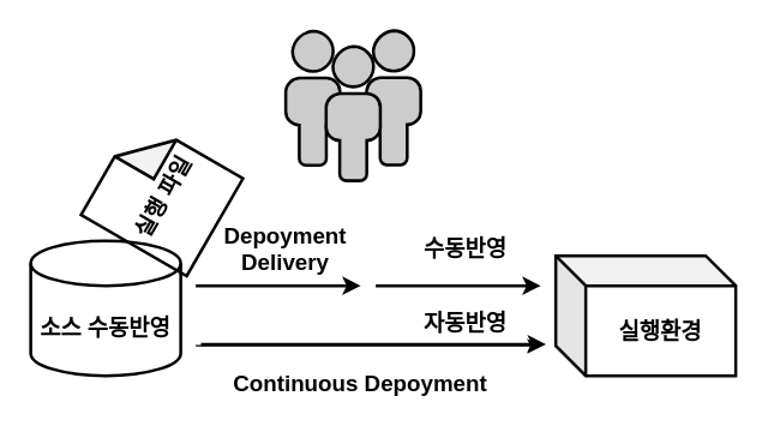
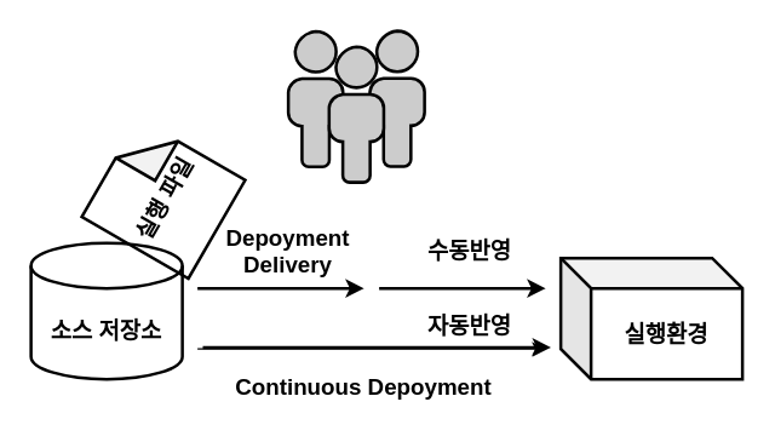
  <mxCell id="0" />
  <mxCell id="1" parent="0" />
- <mxCell id="2" value="소스 수동반영" style="shape=cylinder3;whiteSpace=wrap;html=1;boundedLbl=1;backgroundOutline=1;size=15;fillColor=none;fontStyle=1;fontSize=15;strokeWidth=2;" vertex="1" parent="1"><mxGeometry x="20" y="160" width="100" height="90" as="geometry" /></mxCell>
+ <mxCell id="2" value="소스 저장소" style="shape=cylinder3;whiteSpace=wrap;html=1;boundedLbl=1;backgroundOutline=1;size=15;fillColor=none;fontStyle=1;fontSize=15;strokeWidth=2;" vertex="1" parent="1"><mxGeometry x="20" y="160" width="100" height="90" as="geometry" /></mxCell>
  <mxCell id="3" value="실행 파일" style="shape=note;whiteSpace=wrap;html=1;backgroundOutline=1;darkOpacity=0.05;fillColor=none;rotation=-60;fontStyle=1;fontSize=15;strokeWidth=2;" vertex="1" parent="1"><mxGeometry x="70" y="90" width="75" height="81.34" as="geometry" /></mxCell>
  <mxCell id="4" value="실행환경" style="shape=cube;whiteSpace=wrap;html=1;boundedLbl=1;backgroundOutline=1;darkOpacity=0.05;darkOpacity2=0.1;fontSize=15;fillColor=none;fontStyle=1;strokeWidth=2;" vertex="1" parent="1"><mxGeometry x="370" y="170" width="120" height="80" as="geometry" /></mxCell>
  <mxCell id="5" value="" style="endArrow=classic;html=1;fontSize=15;strokeWidth=2;" edge="1" parent="1"><mxGeometry width="50" height="50" relative="1" as="geometry"><mxPoint x="130" y="190" as="sourcePoint" /><mxPoint x="240" y="190" as="targetPoint" /></mxGeometry></mxCell>
  <mxCell id="6" value="" style="endArrow=classic;html=1;fontSize=15;" edge="1" parent="1"><mxGeometry width="50" height="50" relative="1" as="geometry"><mxPoint x="130" y="230" as="sourcePoint" /><mxPoint x="360" y="230" as="targetPoint" /></mxGeometry></mxCell>
  <mxCell id="7" value="Depoyment Delivery" style="text;html=1;strokeColor=none;fillColor=none;align=center;verticalAlign=middle;whiteSpace=wrap;rounded=0;fontSize=15;fontStyle=1" vertex="1" parent="1"><mxGeometry x="150" y="150" width="80" height="30" as="geometry" /></mxCell>
  <mxCell id="8" value="Continuous Depoyment" style="text;html=1;strokeColor=none;fillColor=none;align=center;verticalAlign=middle;whiteSpace=wrap;rounded=0;fontSize=15;fontStyle=1" vertex="1" parent="1"><mxGeometry x="150" y="240" width="180" height="30" as="geometry" /></mxCell>
  <mxCell id="9" value="" style="endArrow=classic;html=1;fontSize=15;fontStyle=0;strokeWidth=2;" edge="1" parent="1"><mxGeometry width="50" height="50" relative="1" as="geometry"><mxPoint x="250" y="190" as="sourcePoint" /><mxPoint x="360" y="190" as="targetPoint" /></mxGeometry></mxCell>
  <mxCell id="10" value="수동반영" style="text;html=1;strokeColor=none;fillColor=none;align=center;verticalAlign=middle;whiteSpace=wrap;rounded=0;fontSize=15;fontStyle=1" vertex="1" parent="1"><mxGeometry x="270" y="150" width="80" height="30" as="geometry" /></mxCell>
  <mxCell id="11" value="자동반영" style="text;html=1;strokeColor=none;fillColor=none;align=center;verticalAlign=middle;whiteSpace=wrap;rounded=0;fontSize=15;fontStyle=1" vertex="1" parent="1"><mxGeometry x="270" y="200" width="80" height="30" as="geometry" /></mxCell>
  <mxCell id="12" value="" style="endArrow=classic;html=1;fontSize=15;strokeWidth=2;" edge="1" parent="1"><mxGeometry width="50" height="50" relative="1" as="geometry"><mxPoint x="133.5" y="229" as="sourcePoint" /><mxPoint x="363.5" y="229" as="targetPoint" /></mxGeometry></mxCell>
  <mxCell id="13" value="" style="fontColor=#0066CC;verticalAlign=top;verticalLabelPosition=bottom;labelPosition=center;align=center;html=1;outlineConnect=0;fillColor=#CCCCCC;strokeColor=#000000;gradientColor=none;gradientDirection=north;strokeWidth=2;shape=mxgraph.networks.users;" vertex="1" parent="1"><mxGeometry x="190" y="20" width="90" height="100" as="geometry" /></mxCell>
